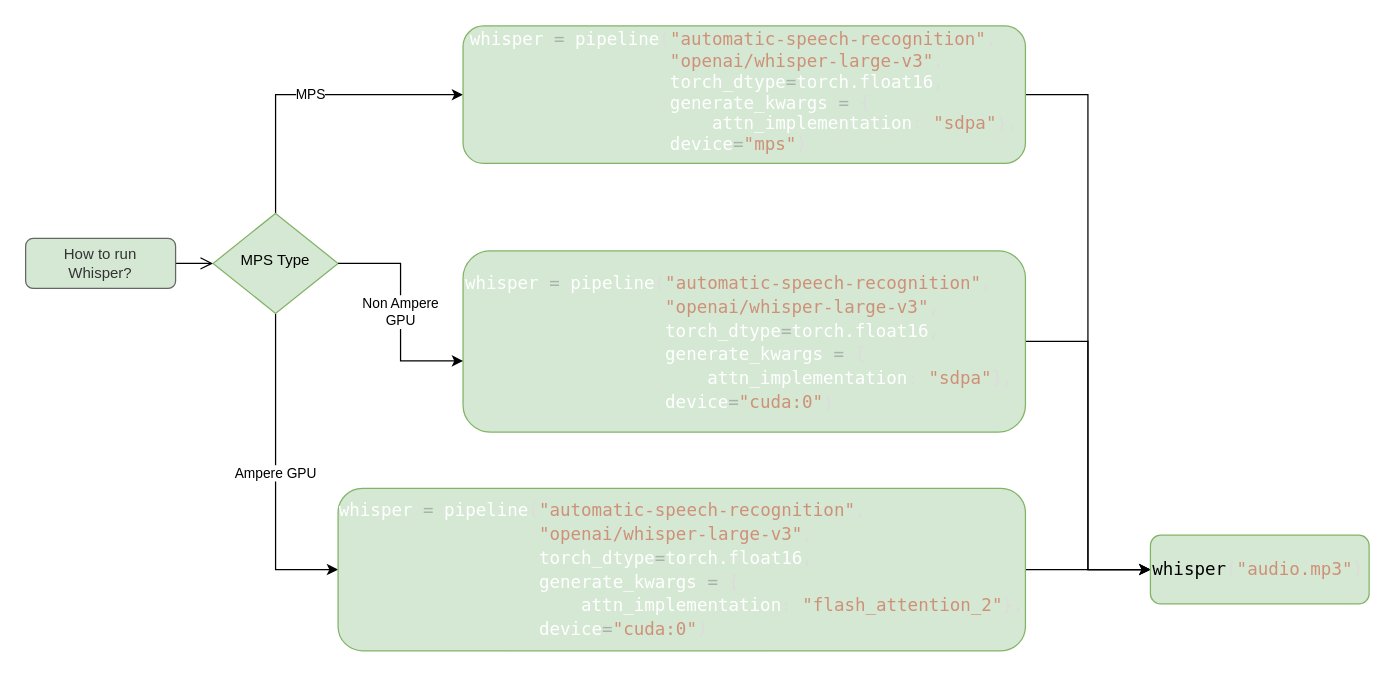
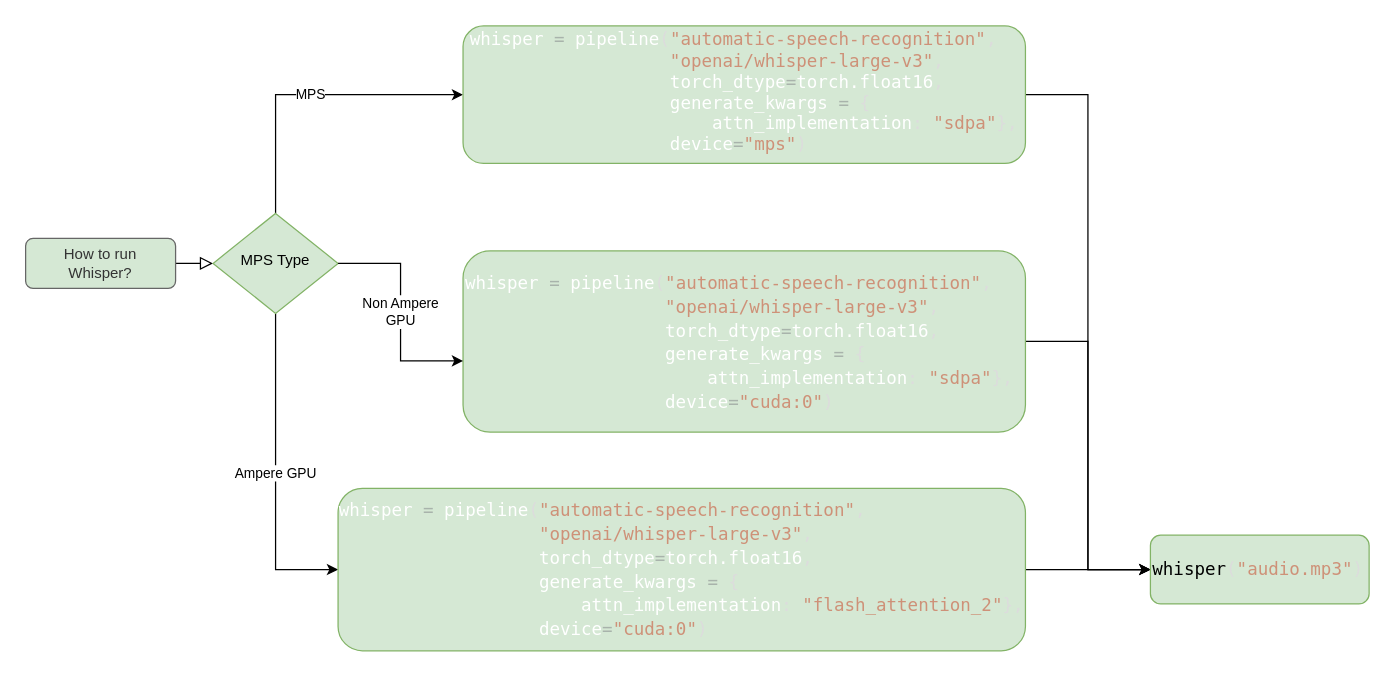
  <mxCell id="0" />
  <mxCell id="1" parent="0" />
- <mxCell id="2" value="" style="rounded=0;html=1;jettySize=auto;orthogonalLoop=1;fontSize=11;endArrow=open;endFill=0;endSize=8;strokeWidth=1;shadow=0;labelBackgroundColor=none;edgeStyle=orthogonalEdgeStyle;" parent="1" source="3" target="6" edge="1"><mxGeometry relative="1" as="geometry" /></mxCell>
+ <mxCell id="2" value="" style="rounded=0;html=1;jettySize=auto;orthogonalLoop=1;fontSize=11;endArrow=block;endFill=0;endSize=8;strokeWidth=1;shadow=0;labelBackgroundColor=none;edgeStyle=orthogonalEdgeStyle;" parent="1" source="3" target="6" edge="1"><mxGeometry relative="1" as="geometry" /></mxCell>
  <mxCell id="3" value="How to run&lt;div&gt;Whisper?&lt;/div&gt;" style="rounded=1;whiteSpace=wrap;html=1;fontSize=12;glass=0;strokeWidth=1;shadow=0;fillColor=#d5e8d4;fontColor=#333333;strokeColor=#666666;" parent="1" vertex="1"><mxGeometry x="20" y="190" width="120" height="40" as="geometry" /></mxCell>
  <mxCell id="4" value="Ampere GPU" style="edgeStyle=orthogonalEdgeStyle;rounded=0;orthogonalLoop=1;jettySize=auto;html=1;exitX=0.5;exitY=1;exitDx=0;exitDy=0;entryX=0;entryY=0.5;entryDx=0;entryDy=0;" edge="1" parent="1" source="6" target="10"><mxGeometry relative="1" as="geometry" /></mxCell>
  <mxCell id="5" value="MPS" style="edgeStyle=orthogonalEdgeStyle;rounded=0;orthogonalLoop=1;jettySize=auto;html=1;" edge="1" parent="1" source="6" target="12"><mxGeometry relative="1" as="geometry"><Array as="points"><mxPoint x="220" y="75" /></Array></mxGeometry></mxCell>
  <mxCell id="6" value="MPS Type" style="rhombus;whiteSpace=wrap;html=1;shadow=0;fontFamily=Helvetica;fontSize=12;align=center;strokeWidth=1;spacing=6;spacingTop=-4;fillColor=#d5e8d4;strokeColor=#82b366;" parent="1" vertex="1"><mxGeometry x="170" y="170" width="100" height="80" as="geometry" /></mxCell>
  <mxCell id="7" style="edgeStyle=orthogonalEdgeStyle;rounded=0;orthogonalLoop=1;jettySize=auto;html=1;entryX=0;entryY=0.5;entryDx=0;entryDy=0;" edge="1" parent="1" source="8" target="14"><mxGeometry relative="1" as="geometry" /></mxCell>
  <mxCell id="8" value="&lt;div style=&quot;color: rgb(255, 255, 255); font-family: monospace, Menlo, Monaco, &amp;quot;Courier New&amp;quot;, monospace; font-size: 14px; line-height: 19px; white-space: pre;&quot;&gt;&lt;div&gt;whisper &lt;span style=&quot;color: rgb(168, 179, 171);&quot;&gt;=&lt;/span&gt; pipeline&lt;span style=&quot;color: rgb(220, 220, 220);&quot;&gt;(&lt;/span&gt;&lt;span style=&quot;color: rgb(206, 145, 120);&quot;&gt;&quot;automatic-speech-recognition&quot;&lt;/span&gt;&lt;span style=&quot;color: rgb(220, 220, 220);&quot;&gt;,&lt;/span&gt; &lt;/div&gt;&lt;div&gt;                   &lt;span style=&quot;color: rgb(206, 145, 120);&quot;&gt;&quot;openai/whisper-large-v3&quot;&lt;/span&gt;&lt;span style=&quot;color: rgb(220, 220, 220);&quot;&gt;,&lt;/span&gt; &lt;/div&gt;&lt;div&gt;                   torch_dtype&lt;span style=&quot;color: rgb(168, 179, 171);&quot;&gt;=&lt;/span&gt;torch.float16&lt;span style=&quot;color: rgb(220, 220, 220);&quot;&gt;,&lt;/span&gt; &lt;/div&gt;&lt;div&gt;                   generate_kwargs &lt;span style=&quot;color: rgb(168, 179, 171);&quot;&gt;=&lt;/span&gt; &lt;span style=&quot;color: rgb(220, 220, 220);&quot;&gt;{&lt;/span&gt;&lt;/div&gt;&lt;div&gt;                       attn_implementation&lt;span style=&quot;color: rgb(220, 220, 220);&quot;&gt;:&lt;/span&gt; &lt;span style=&quot;color: rgb(206, 145, 120);&quot;&gt;&quot;sdpa&quot;&lt;/span&gt;&lt;span style=&quot;color: rgb(220, 220, 220);&quot;&gt;},&lt;/span&gt;&lt;/div&gt;&lt;div&gt;                   device&lt;span style=&quot;color: rgb(168, 179, 171);&quot;&gt;=&lt;/span&gt;&lt;span style=&quot;color: rgb(206, 145, 120);&quot;&gt;&quot;cuda:0&quot;&lt;/span&gt;&lt;span style=&quot;color: rgb(220, 220, 220);&quot;&gt;)&lt;/span&gt;&lt;/div&gt;&lt;/div&gt;" style="rounded=1;whiteSpace=wrap;html=1;fontSize=12;glass=0;strokeWidth=1;shadow=0;align=left;fillColor=#d5e8d4;strokeColor=#82b366;" parent="1" vertex="1"><mxGeometry x="370" y="200" width="450" height="145" as="geometry" /></mxCell>
  <mxCell id="9" style="edgeStyle=orthogonalEdgeStyle;rounded=0;orthogonalLoop=1;jettySize=auto;html=1;entryX=0;entryY=0.5;entryDx=0;entryDy=0;" edge="1" parent="1" source="10" target="14"><mxGeometry relative="1" as="geometry" /></mxCell>
  <mxCell id="10" value="&lt;div style=&quot;text-align: start; color: rgb(255, 255, 255); font-family: monospace, Menlo, Monaco, &amp;quot;Courier New&amp;quot;, monospace; font-size: 14px; line-height: 19px; white-space: pre;&quot;&gt;&lt;div&gt;whisper &lt;span style=&quot;color: rgb(168, 179, 171);&quot;&gt;=&lt;/span&gt; pipeline&lt;span style=&quot;color: rgb(220, 220, 220);&quot;&gt;(&lt;/span&gt;&lt;span style=&quot;color: rgb(206, 145, 120);&quot;&gt;&quot;automatic-speech-recognition&quot;&lt;/span&gt;&lt;span style=&quot;color: rgb(220, 220, 220);&quot;&gt;,&lt;/span&gt; &lt;/div&gt;&lt;div&gt;                   &lt;span style=&quot;color: rgb(206, 145, 120);&quot;&gt;&quot;openai/whisper-large-v3&quot;&lt;/span&gt;&lt;span style=&quot;color: rgb(220, 220, 220);&quot;&gt;,&lt;/span&gt; &lt;/div&gt;&lt;div&gt;                   torch_dtype&lt;span style=&quot;color: rgb(168, 179, 171);&quot;&gt;=&lt;/span&gt;torch.float16&lt;span style=&quot;color: rgb(220, 220, 220);&quot;&gt;,&lt;/span&gt; &lt;/div&gt;&lt;div&gt;                   generate_kwargs &lt;span style=&quot;color: rgb(168, 179, 171);&quot;&gt;=&lt;/span&gt; &lt;span style=&quot;color: rgb(220, 220, 220);&quot;&gt;{&lt;/span&gt;&lt;/div&gt;&lt;div&gt;                       attn_implementation&lt;span style=&quot;color: rgb(220, 220, 220);&quot;&gt;:&lt;/span&gt; &lt;span style=&quot;color: rgb(206, 145, 120);&quot;&gt;&quot;flash_attention_2&quot;&lt;/span&gt;&lt;span style=&quot;color: rgb(220, 220, 220);&quot;&gt;},&lt;/span&gt;&lt;/div&gt;&lt;div&gt;                   device&lt;span style=&quot;color: rgb(168, 179, 171);&quot;&gt;=&lt;/span&gt;&lt;span style=&quot;color: rgb(206, 145, 120);&quot;&gt;&quot;cuda:0&quot;&lt;/span&gt;&lt;span style=&quot;color: rgb(220, 220, 220);&quot;&gt;)&lt;/span&gt;&lt;/div&gt;&lt;/div&gt;" style="rounded=1;whiteSpace=wrap;html=1;fontSize=12;glass=0;strokeWidth=1;shadow=0;fillColor=#d5e8d4;strokeColor=#82b366;" parent="1" vertex="1"><mxGeometry x="270" y="390" width="550" height="130" as="geometry" /></mxCell>
  <mxCell id="11" style="edgeStyle=orthogonalEdgeStyle;rounded=0;orthogonalLoop=1;jettySize=auto;html=1;exitX=1;exitY=0.5;exitDx=0;exitDy=0;entryX=0;entryY=0.5;entryDx=0;entryDy=0;" edge="1" parent="1" source="12" target="14"><mxGeometry relative="1" as="geometry" /></mxCell>
  <mxCell id="12" value="&lt;div style=&quot;caret-color: rgb(255, 255, 255); color: rgb(255, 255, 255); font-family: monospace, Menlo, Monaco, &amp;quot;Courier New&amp;quot;, monospace; font-size: 14px; font-style: normal; font-variant-caps: normal; font-weight: 400; letter-spacing: normal; text-align: left; text-indent: 0px; text-transform: none; white-space: pre; word-spacing: 0px; -webkit-text-stroke-width: 0px; text-decoration: none;&quot;&gt;whisper &lt;span style=&quot;color: rgb(168, 179, 171);&quot;&gt;=&lt;/span&gt; pipeline&lt;span style=&quot;color: rgb(220, 220, 220);&quot;&gt;(&lt;/span&gt;&lt;span style=&quot;color: rgb(206, 145, 120);&quot;&gt;&quot;automatic-speech-recognition&quot;&lt;/span&gt;&lt;span style=&quot;color: rgb(220, 220, 220);&quot;&gt;,&lt;/span&gt; &lt;/div&gt;&lt;div style=&quot;caret-color: rgb(255, 255, 255); color: rgb(255, 255, 255); font-family: monospace, Menlo, Monaco, &amp;quot;Courier New&amp;quot;, monospace; font-size: 14px; font-style: normal; font-variant-caps: normal; font-weight: 400; letter-spacing: normal; text-align: left; text-indent: 0px; text-transform: none; white-space: pre; word-spacing: 0px; -webkit-text-stroke-width: 0px; text-decoration: none;&quot;&gt;                   &lt;span style=&quot;color: rgb(206, 145, 120);&quot;&gt;&quot;openai/whisper-large-v3&quot;&lt;/span&gt;&lt;span style=&quot;color: rgb(220, 220, 220);&quot;&gt;,&lt;/span&gt; &lt;/div&gt;&lt;div style=&quot;caret-color: rgb(255, 255, 255); color: rgb(255, 255, 255); font-family: monospace, Menlo, Monaco, &amp;quot;Courier New&amp;quot;, monospace; font-size: 14px; font-style: normal; font-variant-caps: normal; font-weight: 400; letter-spacing: normal; text-align: left; text-indent: 0px; text-transform: none; white-space: pre; word-spacing: 0px; -webkit-text-stroke-width: 0px; text-decoration: none;&quot;&gt;                   torch_dtype&lt;span style=&quot;color: rgb(168, 179, 171);&quot;&gt;=&lt;/span&gt;torch.float16&lt;span style=&quot;color: rgb(220, 220, 220);&quot;&gt;,&lt;/span&gt; &lt;/div&gt;&lt;div style=&quot;caret-color: rgb(255, 255, 255); color: rgb(255, 255, 255); font-family: monospace, Menlo, Monaco, &amp;quot;Courier New&amp;quot;, monospace; font-size: 14px; font-style: normal; font-variant-caps: normal; font-weight: 400; letter-spacing: normal; text-align: left; text-indent: 0px; text-transform: none; white-space: pre; word-spacing: 0px; -webkit-text-stroke-width: 0px; text-decoration: none;&quot;&gt;                   generate_kwargs &lt;span style=&quot;color: rgb(168, 179, 171);&quot;&gt;=&lt;/span&gt; &lt;span style=&quot;color: rgb(220, 220, 220);&quot;&gt;{&lt;/span&gt;&lt;/div&gt;&lt;div style=&quot;caret-color: rgb(255, 255, 255); color: rgb(255, 255, 255); font-family: monospace, Menlo, Monaco, &amp;quot;Courier New&amp;quot;, monospace; font-size: 14px; font-style: normal; font-variant-caps: normal; font-weight: 400; letter-spacing: normal; text-align: left; text-indent: 0px; text-transform: none; white-space: pre; word-spacing: 0px; -webkit-text-stroke-width: 0px; text-decoration: none;&quot;&gt;                       attn_implementation&lt;span style=&quot;color: rgb(220, 220, 220);&quot;&gt;:&lt;/span&gt; &lt;span style=&quot;color: rgb(206, 145, 120);&quot;&gt;&quot;sdpa&quot;&lt;/span&gt;&lt;span style=&quot;color: rgb(220, 220, 220);&quot;&gt;},&lt;/span&gt;&lt;/div&gt;&lt;div style=&quot;text-align: left; text-indent: 0px;&quot;&gt;&lt;font face=&quot;monospace, Menlo, Monaco, Courier New, monospace&quot; color=&quot;#ffffff&quot;&gt;&lt;span style=&quot;caret-color: rgb(255, 255, 255); font-size: 14px; white-space: pre;&quot;&gt;                   device&lt;/span&gt;&lt;/font&gt;&lt;span style=&quot;caret-color: rgb(255, 255, 255); color: rgb(168, 179, 171); font-family: monospace, Menlo, Monaco, &amp;quot;Courier New&amp;quot;, monospace; font-size: 14px; font-style: normal; font-variant-caps: normal; font-weight: 400; letter-spacing: normal; text-transform: none; white-space: pre; word-spacing: 0px; text-decoration: none; -webkit-text-stroke-width: 0px;&quot;&gt;=&lt;/span&gt;&lt;font face=&quot;monospace, Menlo, Monaco, Courier New, monospace&quot; color=&quot;#ce9178&quot;&gt;&lt;span style=&quot;caret-color: rgb(255, 255, 255); font-size: 14px; white-space: pre;&quot;&gt;&quot;mps&quot;&lt;/span&gt;&lt;/font&gt;&lt;span style=&quot;caret-color: rgb(255, 255, 255); color: rgb(220, 220, 220); font-family: monospace, Menlo, Monaco, &amp;quot;Courier New&amp;quot;, monospace; font-size: 14px; font-style: normal; font-variant-caps: normal; font-weight: 400; letter-spacing: normal; text-transform: none; white-space: pre; word-spacing: 0px; text-decoration: none; -webkit-text-stroke-width: 0px;&quot;&gt;)&lt;/span&gt;&lt;/div&gt;" style="rounded=1;whiteSpace=wrap;html=1;shadow=0;strokeWidth=1;spacing=6;spacingTop=-4;fillColor=#d5e8d4;strokeColor=#82b366;" vertex="1" parent="1"><mxGeometry x="370" y="20" width="450" height="110" as="geometry" /></mxCell>
  <mxCell id="13" value="Non Ampere&lt;div&gt;GPU&lt;/div&gt;" style="edgeStyle=orthogonalEdgeStyle;rounded=0;orthogonalLoop=1;jettySize=auto;html=1;entryX=0;entryY=0.607;entryDx=0;entryDy=0;entryPerimeter=0;" edge="1" parent="1" source="6" target="8"><mxGeometry relative="1" as="geometry" /></mxCell>
  <mxCell id="14" value="&lt;div style=&quot;font-family: monospace, Menlo, Monaco, &amp;quot;Courier New&amp;quot;, monospace; font-size: 14px; line-height: 19px; white-space: pre;&quot;&gt;whisper&lt;span style=&quot;color: rgb(220, 220, 220);&quot;&gt;(&lt;/span&gt;&lt;span style=&quot;color: rgb(206, 145, 120);&quot;&gt;&quot;audio.mp3&quot;&lt;/span&gt;&lt;span style=&quot;color: rgb(220, 220, 220);&quot;&gt;)&lt;/span&gt;&lt;/div&gt;" style="rounded=1;whiteSpace=wrap;html=1;align=left;fillColor=#d5e8d4;strokeColor=#82b366;glass=0;strokeWidth=1;shadow=0;" vertex="1" parent="1"><mxGeometry x="920" y="427.5" width="175" height="55" as="geometry" /></mxCell>
